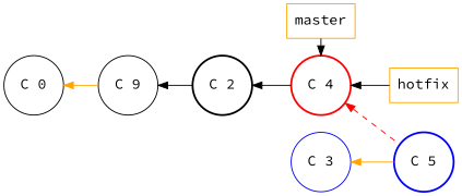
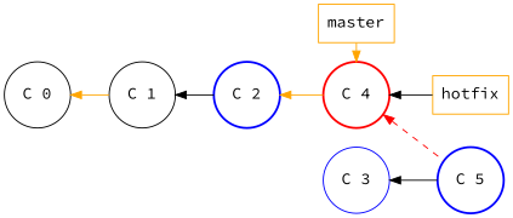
  digraph {
    fontname="Source Code Pro"
    rankdir=LR
    splines=line
    node [color=blue fontname="Source Code Pro" fontsize=15.0 shape=circle group=master]
    edge [fontname="Source Code Pro" dir=back]
    n1 [color=orange label=master shape=rect width=0.3 group=""]
    n2 [group=branch label="C 3" width=0.3]
    n3 [color=red label="C 4" style=bold width=0.3]
    n4 [color=orange label=hotfix shape=rect width=0.3 group=""]
    n5 [group=branch label="C 5" style=bold width=0.3]
    n6 [label="C 0" width=0.3 color=""]
-   n7 [label="C 9" width=0.3 color=""]
-   n8 [color=black label="C 2" style=bold width=0.3]
+   n7 [label="C 1" width=0.3 color=""]
+   n8 [label="C 2" style=bold width=0.3]
    subgraph sub_1 {
      rank=same
      n1
      n2
      n3
    }
    subgraph sub_2 {
      rank=same
      n4
      n5
    }
-   n1 -> n3 [dir=""]
-   n2 -> n5 [color=orange]
+   n1 -> n3 [color=orange dir=""]
+   n2 -> n5 [color=black]
    n3 -> n4
    n3 -> n5 [color=red style=dashed]
    n6 -> n7 [color=orange]
    n7 -> n8
-   n8 -> n3 [color=black]
+   n8 -> n3 [color=orange]
  }
